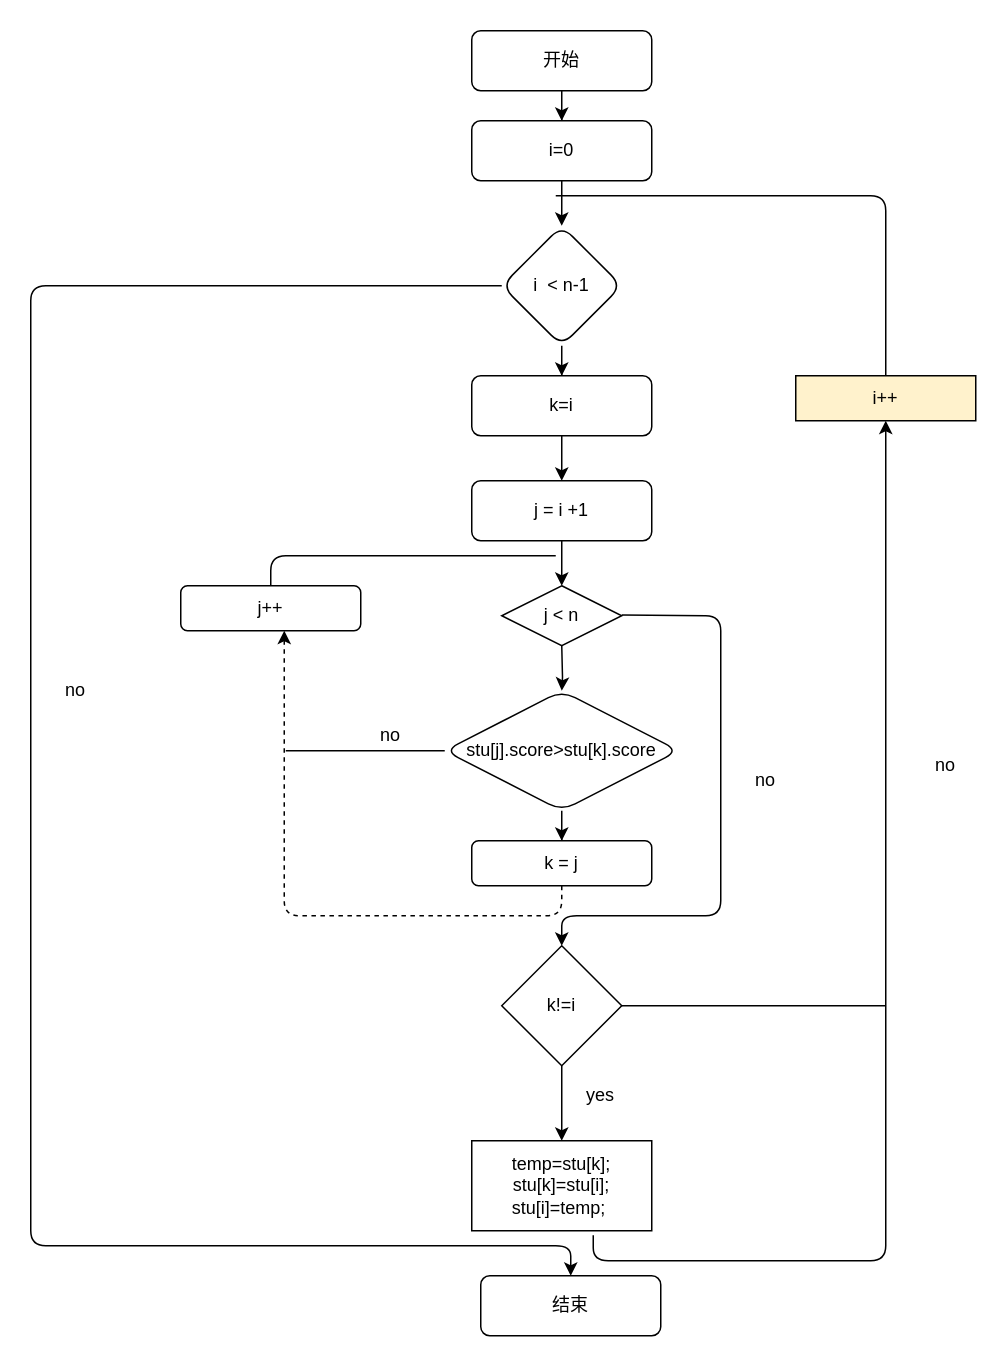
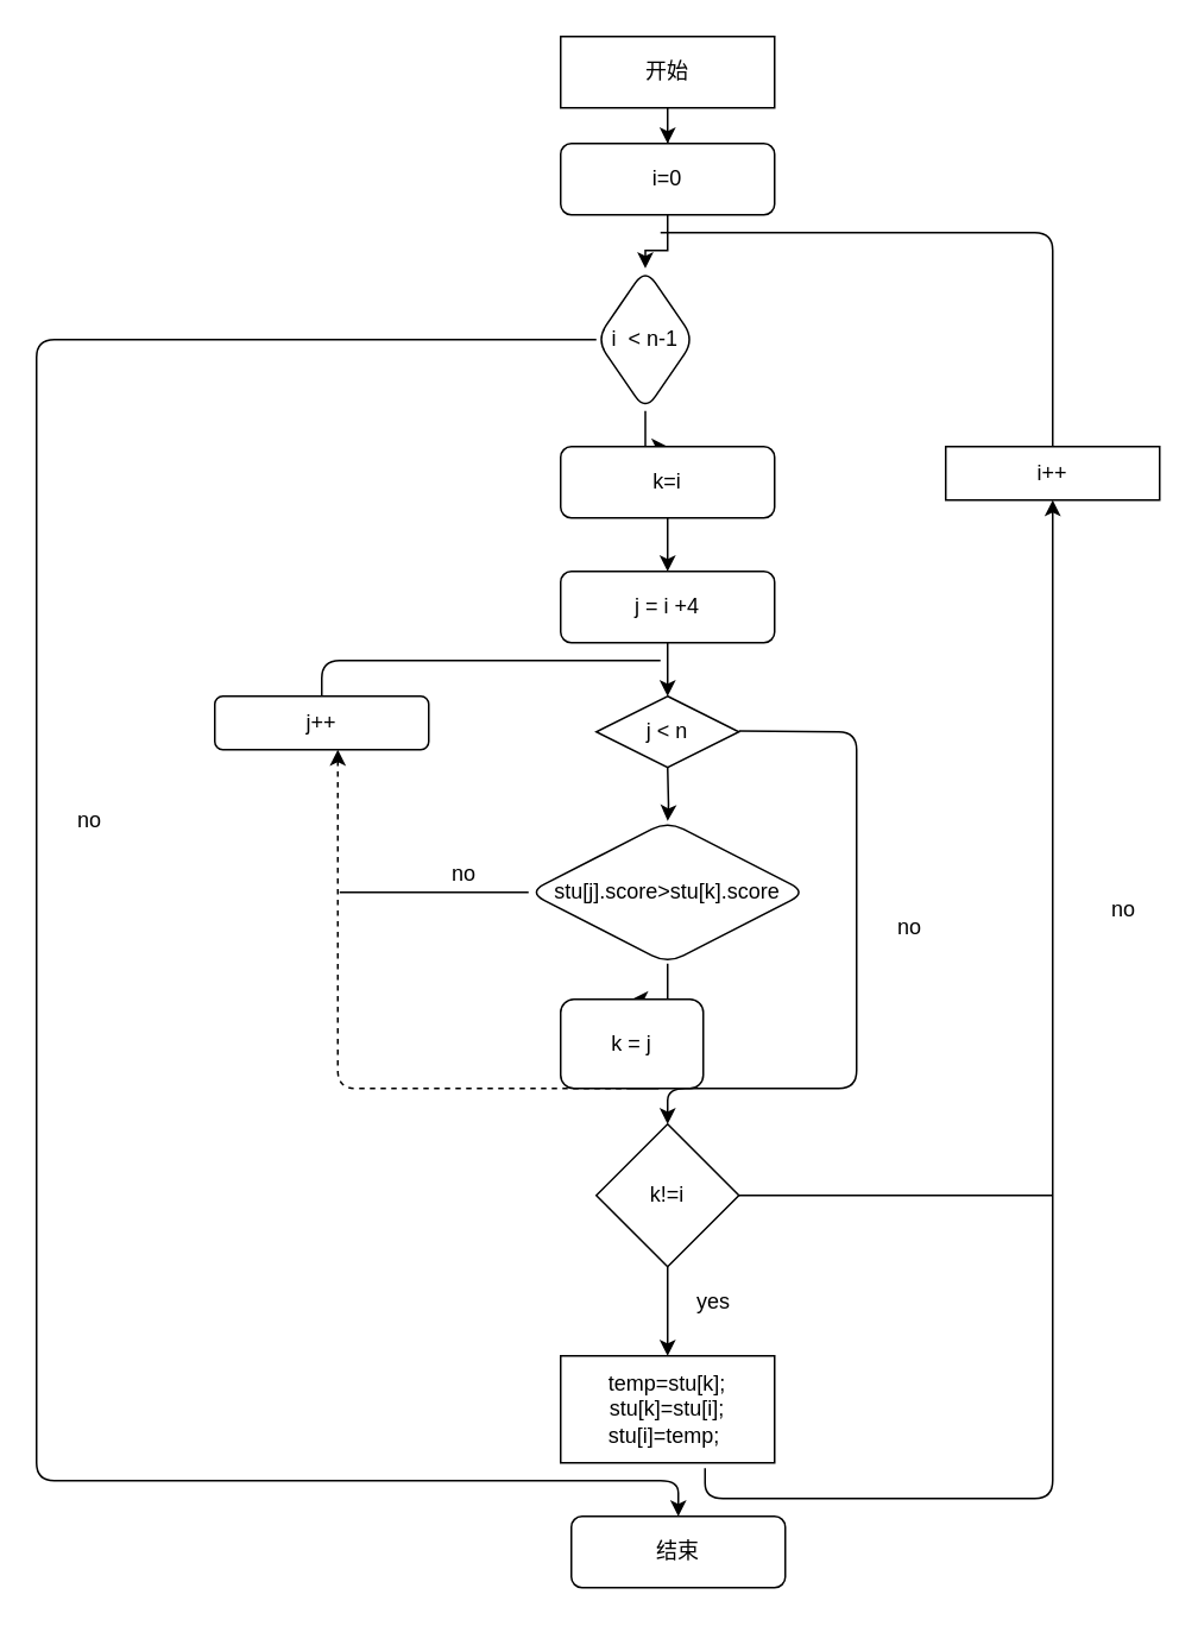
  <mxCell id="0" />
  <mxCell id="1" parent="0" />
  <mxCell id="2" value="" style="edgeStyle=orthogonalEdgeStyle;rounded=0;orthogonalLoop=1;jettySize=auto;html=1;" edge="1" parent="1" source="3" target="5"><mxGeometry relative="1" as="geometry" /></mxCell>
- <mxCell id="3" value="开始" style="rounded=1;whiteSpace=wrap;html=1;" vertex="1" parent="1"><mxGeometry x="314" y="20" width="120" height="40" as="geometry" /></mxCell>
+ <mxCell id="3" value="开始" style="whiteSpace=wrap;html=1;rounded=0;" vertex="1" parent="1"><mxGeometry x="314" y="20" width="120" height="40" as="geometry" /></mxCell>
  <mxCell id="4" value="" style="edgeStyle=orthogonalEdgeStyle;rounded=0;orthogonalLoop=1;jettySize=auto;html=1;" edge="1" parent="1" source="5" target="7"><mxGeometry relative="1" as="geometry" /></mxCell>
  <mxCell id="5" value="i=0" style="rounded=1;whiteSpace=wrap;html=1;" vertex="1" parent="1"><mxGeometry x="314" y="80" width="120" height="40" as="geometry" /></mxCell>
  <mxCell id="6" value="" style="edgeStyle=orthogonalEdgeStyle;rounded=0;orthogonalLoop=1;jettySize=auto;html=1;" edge="1" parent="1" source="7" target="9"><mxGeometry relative="1" as="geometry" /></mxCell>
- <mxCell id="7" value="i&amp;nbsp; &amp;lt; n-1" style="rhombus;whiteSpace=wrap;html=1;rounded=1;" vertex="1" parent="1"><mxGeometry x="334" y="150" width="80" height="80" as="geometry" /></mxCell>
+ <mxCell id="7" value="i&amp;nbsp; &amp;lt; n-1" style="rhombus;whiteSpace=wrap;html=1;rounded=1;" vertex="1" parent="1"><mxGeometry x="334" y="150" width="55" height="80" as="geometry" /></mxCell>
  <mxCell id="8" value="" style="edgeStyle=orthogonalEdgeStyle;rounded=0;orthogonalLoop=1;jettySize=auto;html=1;" edge="1" parent="1" source="9" target="11"><mxGeometry relative="1" as="geometry" /></mxCell>
  <mxCell id="9" value="k=i" style="whiteSpace=wrap;html=1;rounded=1;" vertex="1" parent="1"><mxGeometry x="314" y="250" width="120" height="40" as="geometry" /></mxCell>
  <mxCell id="10" value="" style="edgeStyle=orthogonalEdgeStyle;rounded=0;orthogonalLoop=1;jettySize=auto;html=1;" edge="1" parent="1" source="11"><mxGeometry relative="1" as="geometry"><mxPoint x="374" y="390" as="targetPoint" /></mxGeometry></mxCell>
- <mxCell id="11" value="j = i +1" style="whiteSpace=wrap;html=1;rounded=1;" vertex="1" parent="1"><mxGeometry x="314" y="320" width="120" height="40" as="geometry" /></mxCell>
+ <mxCell id="11" value="j = i +4" style="whiteSpace=wrap;html=1;rounded=1;" vertex="1" parent="1"><mxGeometry x="314" y="320" width="120" height="40" as="geometry" /></mxCell>
  <mxCell id="12" value="" style="edgeStyle=orthogonalEdgeStyle;rounded=0;orthogonalLoop=1;jettySize=auto;html=1;" edge="1" parent="1" target="14"><mxGeometry relative="1" as="geometry"><mxPoint x="374" y="430" as="sourcePoint" /></mxGeometry></mxCell>
  <mxCell id="13" value="" style="edgeStyle=orthogonalEdgeStyle;rounded=0;orthogonalLoop=1;jettySize=auto;html=1;" edge="1" parent="1" source="14" target="15"><mxGeometry relative="1" as="geometry" /></mxCell>
  <mxCell id="14" value="stu[j].score&amp;gt;stu[k].score" style="rhombus;whiteSpace=wrap;html=1;rounded=1;" vertex="1" parent="1"><mxGeometry x="296" y="460" width="156" height="80" as="geometry" /></mxCell>
- <mxCell id="15" value="k = j" style="whiteSpace=wrap;html=1;rounded=1;" vertex="1" parent="1"><mxGeometry x="314" y="560" width="120" height="30" as="geometry" /></mxCell>
+ <mxCell id="15" value="k = j" style="whiteSpace=wrap;html=1;rounded=1;" vertex="1" parent="1"><mxGeometry x="314" y="560" width="80" height="50" as="geometry" /></mxCell>
  <mxCell id="16" value="" style="endArrow=none;html=1;" edge="1" parent="1"><mxGeometry width="50" height="50" relative="1" as="geometry"><mxPoint x="370" y="130" as="sourcePoint" /><mxPoint x="590" y="250" as="targetPoint" /><Array as="points"><mxPoint x="590" y="130" /></Array></mxGeometry></mxCell>
- <mxCell id="17" value="i++" style="rounded=0;whiteSpace=wrap;html=1;fillColor=#fff2cc;" vertex="1" parent="1"><mxGeometry x="530" y="250" width="120" height="30" as="geometry" /></mxCell>
+ <mxCell id="17" value="i++" style="rounded=0;whiteSpace=wrap;html=1;" vertex="1" parent="1"><mxGeometry x="530" y="250" width="120" height="30" as="geometry" /></mxCell>
  <mxCell id="18" value="k!=i" style="rhombus;whiteSpace=wrap;html=1;" vertex="1" parent="1"><mxGeometry x="334" y="630" width="80" height="80" as="geometry" /></mxCell>
  <mxCell id="19" value="" style="endArrow=classic;html=1;exitX=1;exitY=0.5;exitDx=0;exitDy=0;entryX=0.5;entryY=0;entryDx=0;entryDy=0;" edge="1" parent="1" target="18"><mxGeometry width="50" height="50" relative="1" as="geometry"><mxPoint x="414" y="409.5" as="sourcePoint" /><mxPoint x="550" y="409.5" as="targetPoint" /><Array as="points"><mxPoint x="480" y="410" /><mxPoint x="480" y="610" /><mxPoint x="374" y="610" /></Array></mxGeometry></mxCell>
  <mxCell id="20" value="j &amp;lt; n" style="rhombus;whiteSpace=wrap;html=1;" vertex="1" parent="1"><mxGeometry x="334" y="390" width="80" height="40" as="geometry" /></mxCell>
  <mxCell id="21" value="j++" style="whiteSpace=wrap;html=1;rounded=1;" vertex="1" parent="1"><mxGeometry x="120" y="390" width="120" height="30" as="geometry" /></mxCell>
  <mxCell id="22" value="" style="endArrow=classic;html=1;exitX=0.5;exitY=1;exitDx=0;exitDy=0;entryX=0.575;entryY=1;entryDx=0;entryDy=0;entryPerimeter=0;dashed=1;" edge="1" parent="1" source="15" target="21"><mxGeometry width="50" height="50" relative="1" as="geometry"><mxPoint x="170" y="480" as="sourcePoint" /><mxPoint x="220" y="430" as="targetPoint" /><Array as="points"><mxPoint x="374" y="610" /><mxPoint x="189" y="610" /></Array></mxGeometry></mxCell>
  <mxCell id="23" value="" style="endArrow=none;html=1;exitX=0.5;exitY=0;exitDx=0;exitDy=0;" edge="1" parent="1" source="21"><mxGeometry width="50" height="50" relative="1" as="geometry"><mxPoint x="160" y="390" as="sourcePoint" /><mxPoint x="370" y="370" as="targetPoint" /><Array as="points"><mxPoint x="180" y="370" /></Array></mxGeometry></mxCell>
  <mxCell id="24" value="&lt;div&gt;&lt;span&gt; &lt;/span&gt;temp=stu[k];&lt;/div&gt;&lt;div&gt;&lt;span&gt;  &lt;/span&gt;stu[k]=stu[i];&lt;/div&gt;&lt;div&gt;&lt;span&gt;  &lt;/span&gt;stu[i]=temp;&amp;nbsp;&lt;/div&gt;" style="whiteSpace=wrap;html=1;" vertex="1" parent="1"><mxGeometry x="314" y="760" width="120" height="60" as="geometry" /></mxCell>
  <mxCell id="25" value="" style="endArrow=classic;html=1;exitX=0.5;exitY=1;exitDx=0;exitDy=0;entryX=0.5;entryY=0;entryDx=0;entryDy=0;" edge="1" parent="1" source="18" target="24"><mxGeometry width="50" height="50" relative="1" as="geometry"><mxPoint x="360" y="760" as="sourcePoint" /><mxPoint x="410" y="710" as="targetPoint" /></mxGeometry></mxCell>
  <mxCell id="26" value="yes" style="text;html=1;strokeColor=none;fillColor=none;align=center;verticalAlign=middle;whiteSpace=wrap;rounded=0;" vertex="1" parent="1"><mxGeometry x="380" y="720" width="40" height="20" as="geometry" /></mxCell>
  <mxCell id="27" value="结束" style="rounded=1;whiteSpace=wrap;html=1;" vertex="1" parent="1"><mxGeometry x="320" y="850" width="120" height="40" as="geometry" /></mxCell>
  <mxCell id="28" value="no" style="text;html=1;strokeColor=none;fillColor=none;align=center;verticalAlign=middle;whiteSpace=wrap;rounded=0;" vertex="1" parent="1"><mxGeometry x="490" y="510" width="40" height="20" as="geometry" /></mxCell>
  <mxCell id="29" value="" style="endArrow=none;html=1;" edge="1" parent="1" target="14"><mxGeometry width="50" height="50" relative="1" as="geometry"><mxPoint x="190" y="500" as="sourcePoint" /><mxPoint x="280" y="480" as="targetPoint" /></mxGeometry></mxCell>
  <mxCell id="30" value="no" style="text;html=1;strokeColor=none;fillColor=none;align=center;verticalAlign=middle;whiteSpace=wrap;rounded=0;" vertex="1" parent="1"><mxGeometry x="240" y="480" width="40" height="20" as="geometry" /></mxCell>
  <mxCell id="31" value="" style="endArrow=classic;html=1;exitX=0;exitY=0.5;exitDx=0;exitDy=0;entryX=0.5;entryY=0;entryDx=0;entryDy=0;" edge="1" parent="1" source="7" target="27"><mxGeometry width="50" height="50" relative="1" as="geometry"><mxPoint x="-10" y="320" as="sourcePoint" /><mxPoint x="20" y="830" as="targetPoint" /><Array as="points"><mxPoint x="20" y="190" /><mxPoint x="20" y="830" /><mxPoint x="380" y="830" /></Array></mxGeometry></mxCell>
  <mxCell id="32" value="no" style="text;html=1;strokeColor=none;fillColor=none;align=center;verticalAlign=middle;whiteSpace=wrap;rounded=0;" vertex="1" parent="1"><mxGeometry x="30" y="450" width="40" height="20" as="geometry" /></mxCell>
  <mxCell id="33" value="" style="endArrow=classic;html=1;entryX=0.5;entryY=1;entryDx=0;entryDy=0;exitX=0.675;exitY=1.05;exitDx=0;exitDy=0;exitPerimeter=0;" edge="1" parent="1" source="24" target="17"><mxGeometry width="50" height="50" relative="1" as="geometry"><mxPoint x="580" y="830" as="sourcePoint" /><mxPoint x="630" y="520" as="targetPoint" /><Array as="points"><mxPoint x="395" y="840" /><mxPoint x="590" y="840" /></Array></mxGeometry></mxCell>
  <mxCell id="34" value="" style="endArrow=none;html=1;" edge="1" parent="1"><mxGeometry width="50" height="50" relative="1" as="geometry"><mxPoint x="414" y="670" as="sourcePoint" /><mxPoint x="590" y="670" as="targetPoint" /></mxGeometry></mxCell>
  <mxCell id="35" value="no" style="text;html=1;strokeColor=none;fillColor=none;align=center;verticalAlign=middle;whiteSpace=wrap;rounded=0;" vertex="1" parent="1"><mxGeometry x="610" y="500" width="40" height="20" as="geometry" /></mxCell>
